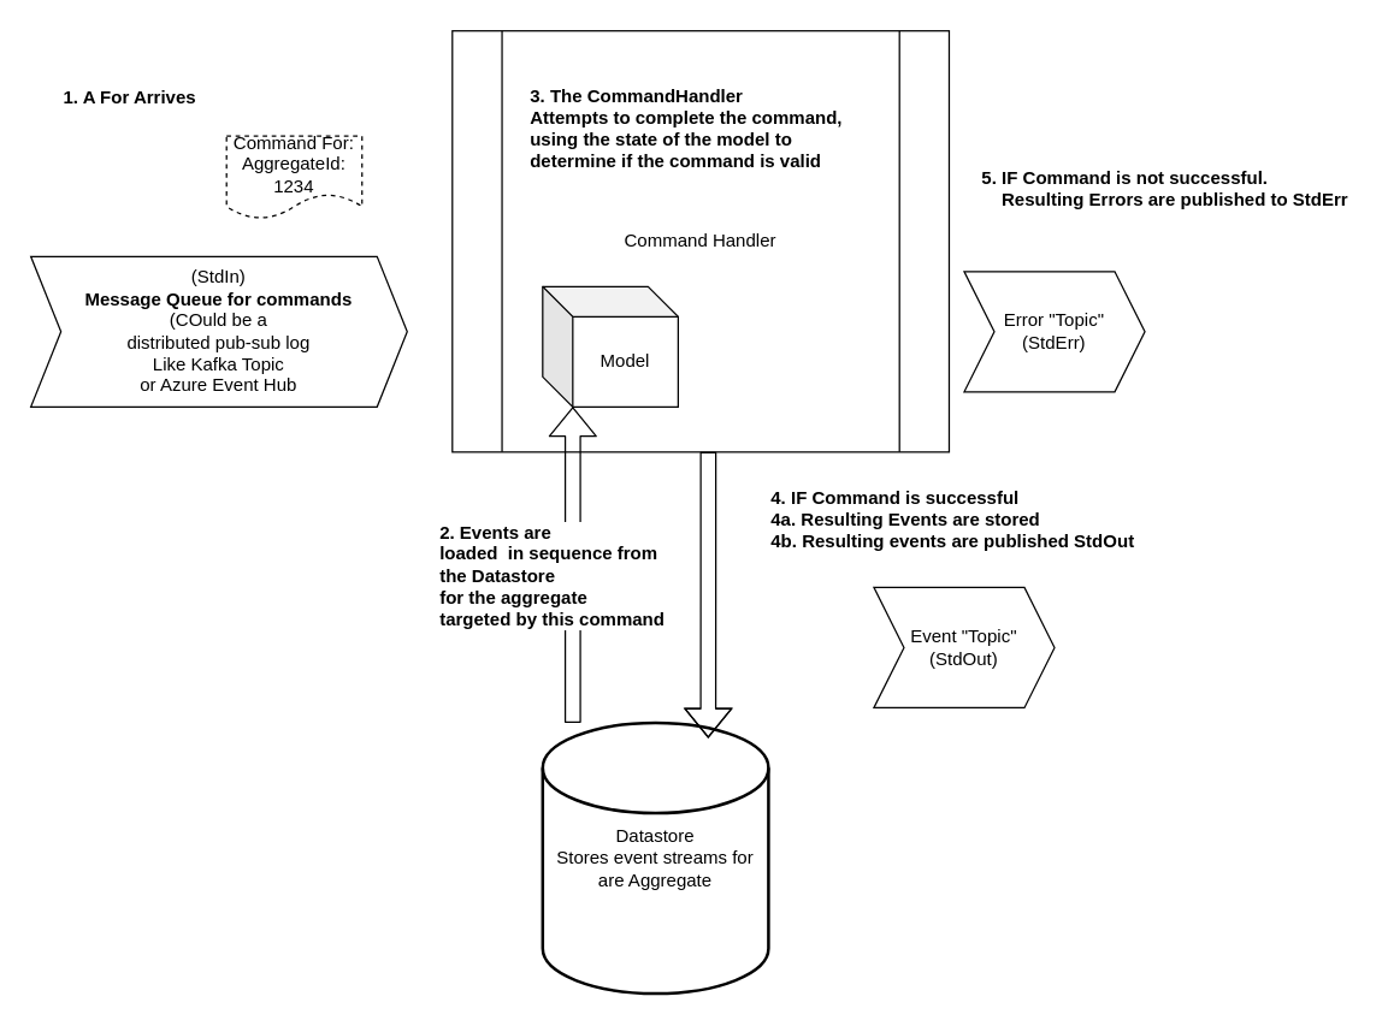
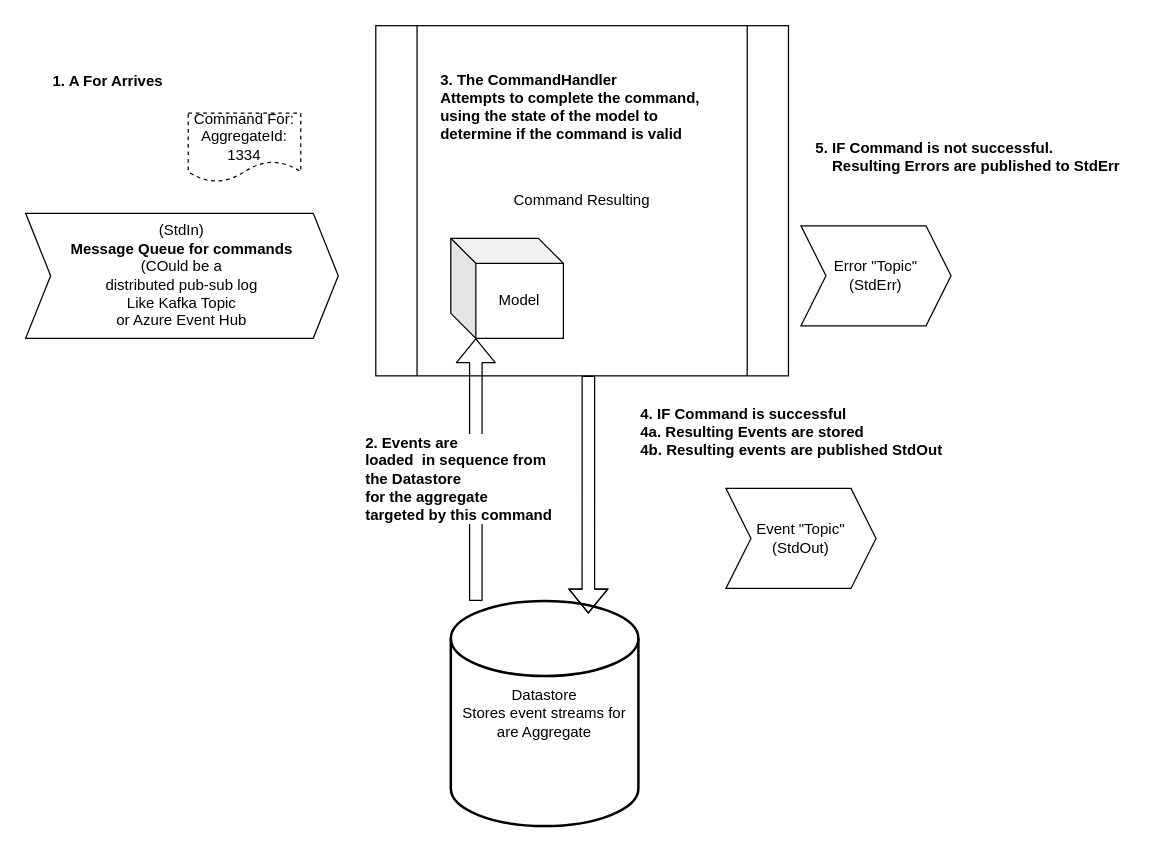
  <mxCell id="0" />
  <mxCell id="1" parent="0" />
- <mxCell id="2" value="Command Handler" style="shape=process;whiteSpace=wrap;html=1;backgroundOutline=1;" vertex="1" parent="1"><mxGeometry x="300" y="20" width="330" height="280" as="geometry" /></mxCell>
+ <mxCell id="2" value="Command Resulting" style="shape=process;whiteSpace=wrap;html=1;backgroundOutline=1;" vertex="1" parent="1"><mxGeometry x="300" y="20" width="330" height="280" as="geometry" /></mxCell>
  <mxCell id="3" value="Datastore&lt;br&gt;Stores event streams for &lt;br&gt;are Aggregate" style="strokeWidth=2;html=1;shape=mxgraph.flowchart.database;whiteSpace=wrap;" vertex="1" parent="1"><mxGeometry x="360" y="480" width="150" height="180" as="geometry" /></mxCell>
  <mxCell id="4" value="(StdIn)&lt;b&gt;&lt;br&gt;Message Queue for commands&lt;br&gt;&lt;/b&gt;(COuld be a&lt;br&gt;distributed pub-sub log&lt;br&gt;Like Kafka Topic&lt;br&gt;or Azure Event Hub" style="shape=step;perimeter=stepPerimeter;whiteSpace=wrap;html=1;fixedSize=1;" vertex="1" parent="1"><mxGeometry x="20" y="170" width="250" height="100" as="geometry" /></mxCell>
  <mxCell id="5" value="" style="shape=flexArrow;endArrow=classic;html=1;entryX=0;entryY=0;entryDx=20;entryDy=80;entryPerimeter=0;" edge="1" parent="1" target="8"><mxGeometry width="50" height="50" relative="1" as="geometry"><mxPoint x="380" y="480" as="sourcePoint" /><mxPoint x="380" y="310" as="targetPoint" /></mxGeometry></mxCell>
  <mxCell id="6" value="Event &quot;Topic&quot;&lt;br&gt;(StdOut)" style="shape=step;perimeter=stepPerimeter;whiteSpace=wrap;html=1;fixedSize=1;" vertex="1" parent="1"><mxGeometry x="580" y="390" width="120" height="80" as="geometry" /></mxCell>
  <mxCell id="7" value="Error &quot;Topic&quot;&lt;br&gt;(StdErr)" style="shape=step;perimeter=stepPerimeter;whiteSpace=wrap;html=1;fixedSize=1;" vertex="1" parent="1"><mxGeometry x="640" y="180" width="120" height="80" as="geometry" /></mxCell>
  <mxCell id="8" value="Model" style="shape=cube;whiteSpace=wrap;html=1;boundedLbl=1;backgroundOutline=1;darkOpacity=0.05;darkOpacity2=0.1;" vertex="1" parent="1"><mxGeometry x="360" y="190" width="90" height="80" as="geometry" /></mxCell>
  <mxCell id="9" value="&lt;b&gt;1. A For Arrives&lt;br&gt;&lt;/b&gt;" style="text;html=1;strokeColor=none;fillColor=none;align=left;verticalAlign=middle;whiteSpace=wrap;rounded=0;" vertex="1" parent="1"><mxGeometry x="40" y="30" width="140" height="70" as="geometry" /></mxCell>
- <mxCell id="10" value="Command For:&lt;br&gt;AggregateId: 1234" style="shape=document;whiteSpace=wrap;html=1;boundedLbl=1;dashed=1;" vertex="1" parent="1"><mxGeometry x="150" y="90" width="90" height="55" as="geometry" /></mxCell>
+ <mxCell id="10" value="Command For:&lt;br&gt;AggregateId: 1334" style="shape=document;whiteSpace=wrap;html=1;boundedLbl=1;dashed=1;" vertex="1" parent="1"><mxGeometry x="150" y="90" width="90" height="55" as="geometry" /></mxCell>
  <mxCell id="11" value="&lt;b&gt;3. The CommandHandler&lt;br&gt;Attempts to complete the command, using the state of the model to determine if the command is valid&lt;br&gt;&lt;/b&gt;" style="text;html=1;strokeColor=none;fillColor=none;align=left;verticalAlign=middle;whiteSpace=wrap;rounded=0;" vertex="1" parent="1"><mxGeometry x="350" y="50" width="220" height="70" as="geometry" /></mxCell>
  <mxCell id="12" value="&lt;b&gt;4. IF Command is successful&lt;br&gt;4a. Resulting Events are stored&lt;br&gt;4b. Resulting events are published StdOut&lt;br&gt;&lt;/b&gt;" style="text;html=1;strokeColor=none;fillColor=none;align=left;verticalAlign=middle;whiteSpace=wrap;rounded=0;" vertex="1" parent="1"><mxGeometry x="510" y="310" width="250" height="70" as="geometry" /></mxCell>
  <mxCell id="13" value="" style="shape=flexArrow;endArrow=classic;html=1;entryX=0.733;entryY=0.056;entryDx=0;entryDy=0;entryPerimeter=0;" edge="1" parent="1" target="3"><mxGeometry width="50" height="50" relative="1" as="geometry"><mxPoint x="470" y="300" as="sourcePoint" /><mxPoint x="190" y="390" as="targetPoint" /><Array as="points"><mxPoint x="470" y="400" /></Array></mxGeometry></mxCell>
  <mxCell id="14" value="&lt;div align=&quot;left&quot;&gt;&lt;span&gt;2. Events are&lt;/span&gt;&lt;br&gt;&lt;span&gt;loaded&amp;nbsp; in sequence from &lt;/span&gt;&lt;br&gt;&lt;span&gt;the Datastore&lt;/span&gt;&lt;br&gt;&lt;span&gt;for the aggregate&lt;/span&gt;&lt;br&gt;&lt;/div&gt;&lt;div align=&quot;left&quot;&gt;&lt;span&gt;targeted by this command&lt;/span&gt;&lt;/div&gt;" style="text;whiteSpace=wrap;html=1;fontStyle=1;labelBackgroundColor=#ffffff;" vertex="1" parent="1"><mxGeometry x="290" y="340" width="160" height="90" as="geometry" /></mxCell>
  <mxCell id="15" value="5. IF Command is not successful.&lt;br&gt;&amp;nbsp;&amp;nbsp;&amp;nbsp; Resulting Errors are published to StdErr" style="text;html=1;strokeColor=none;fillColor=none;align=left;verticalAlign=middle;whiteSpace=wrap;rounded=0;fontStyle=1" vertex="1" parent="1"><mxGeometry x="650" y="90" width="250" height="70" as="geometry" /></mxCell>
